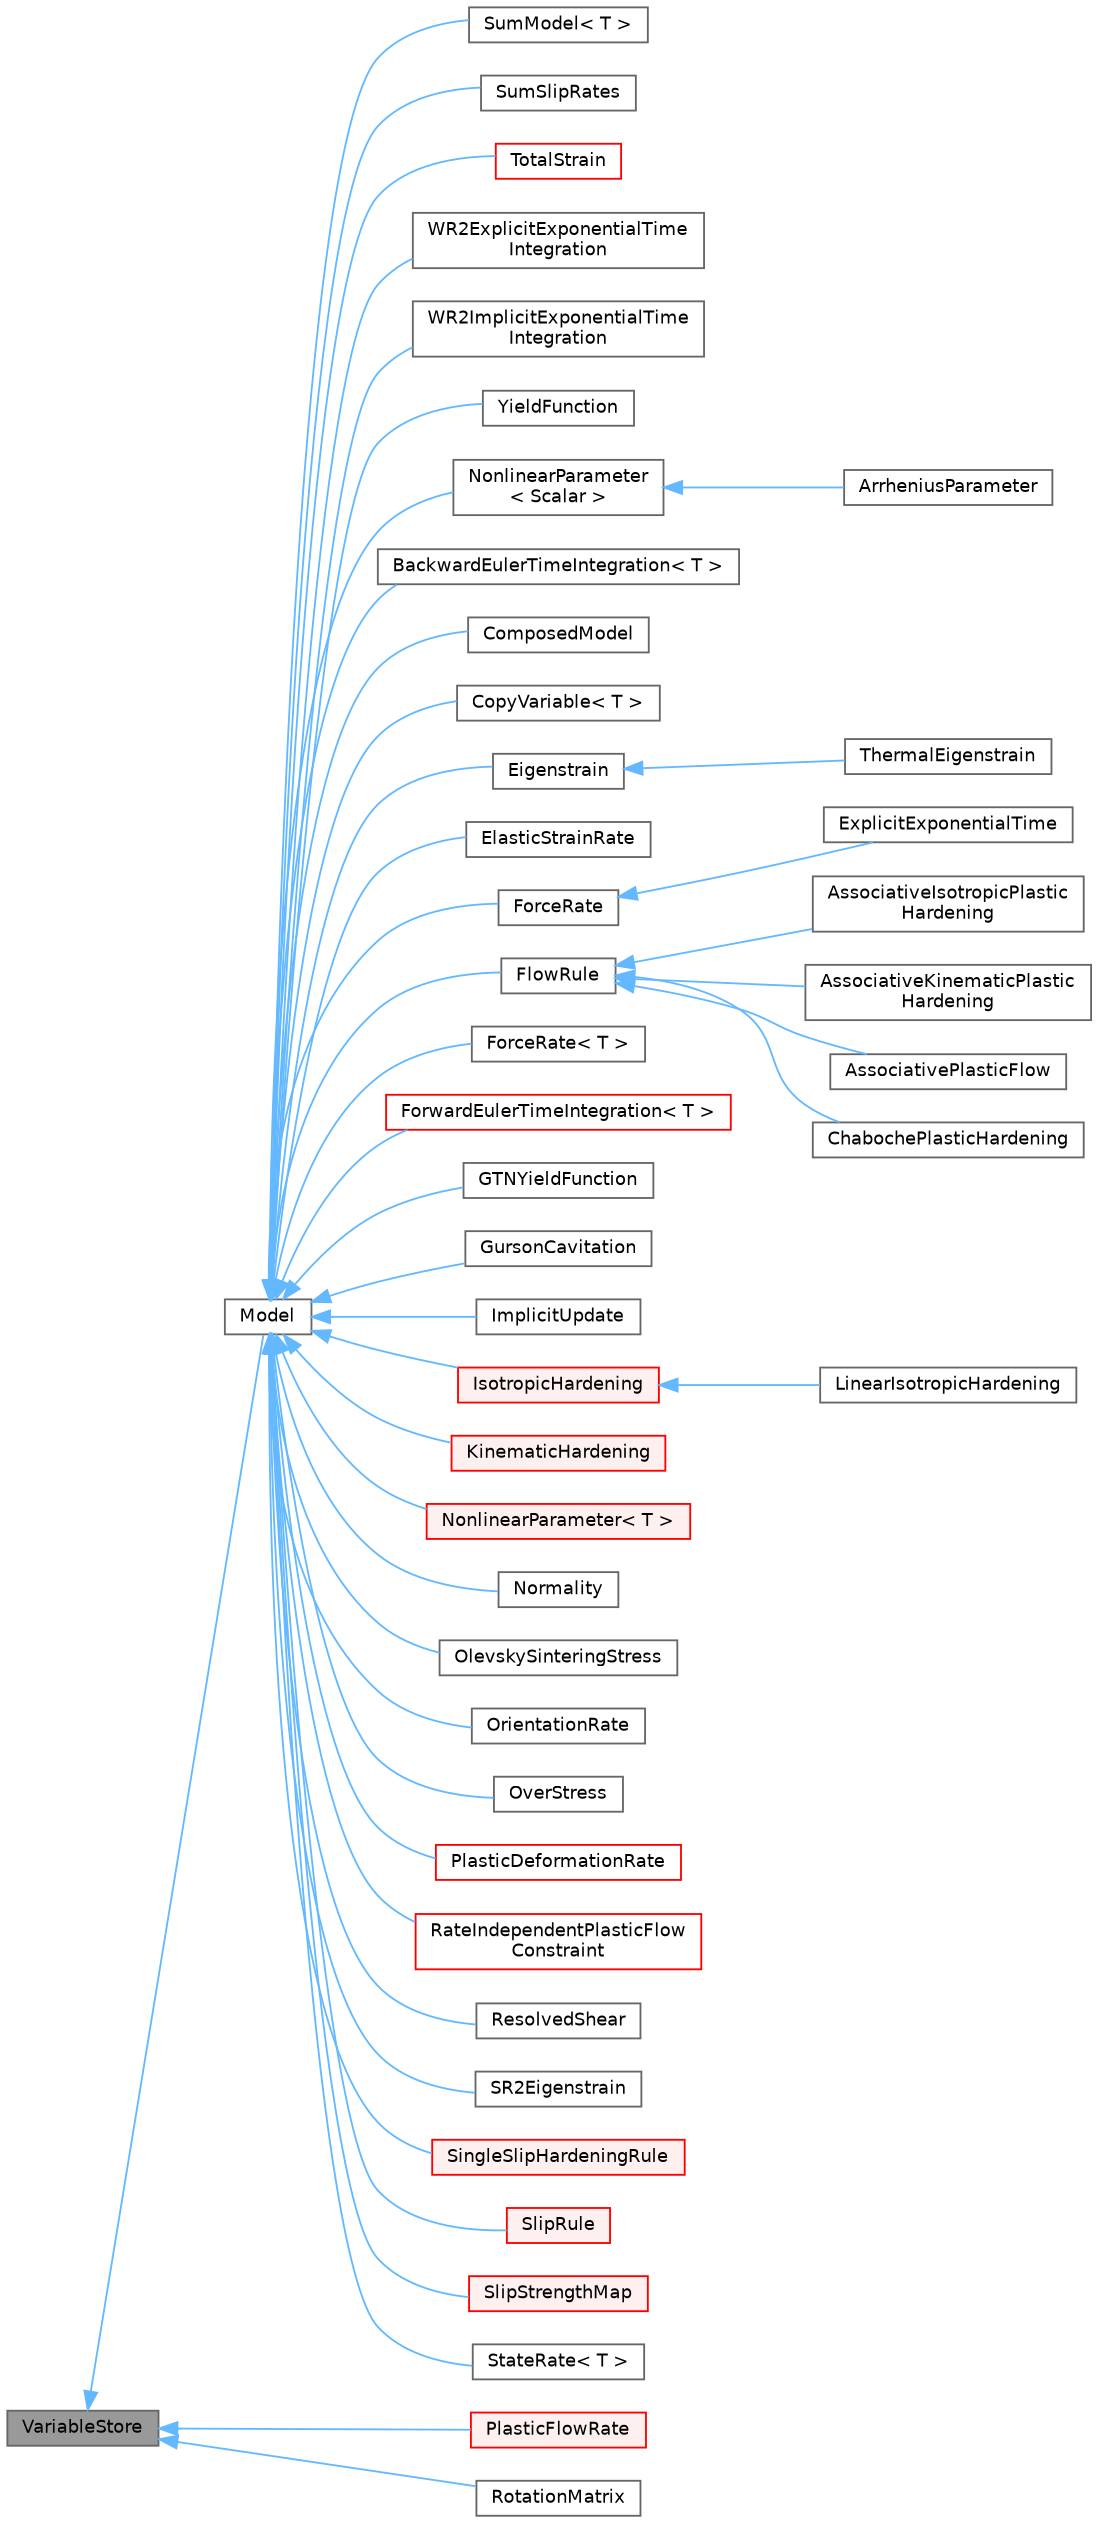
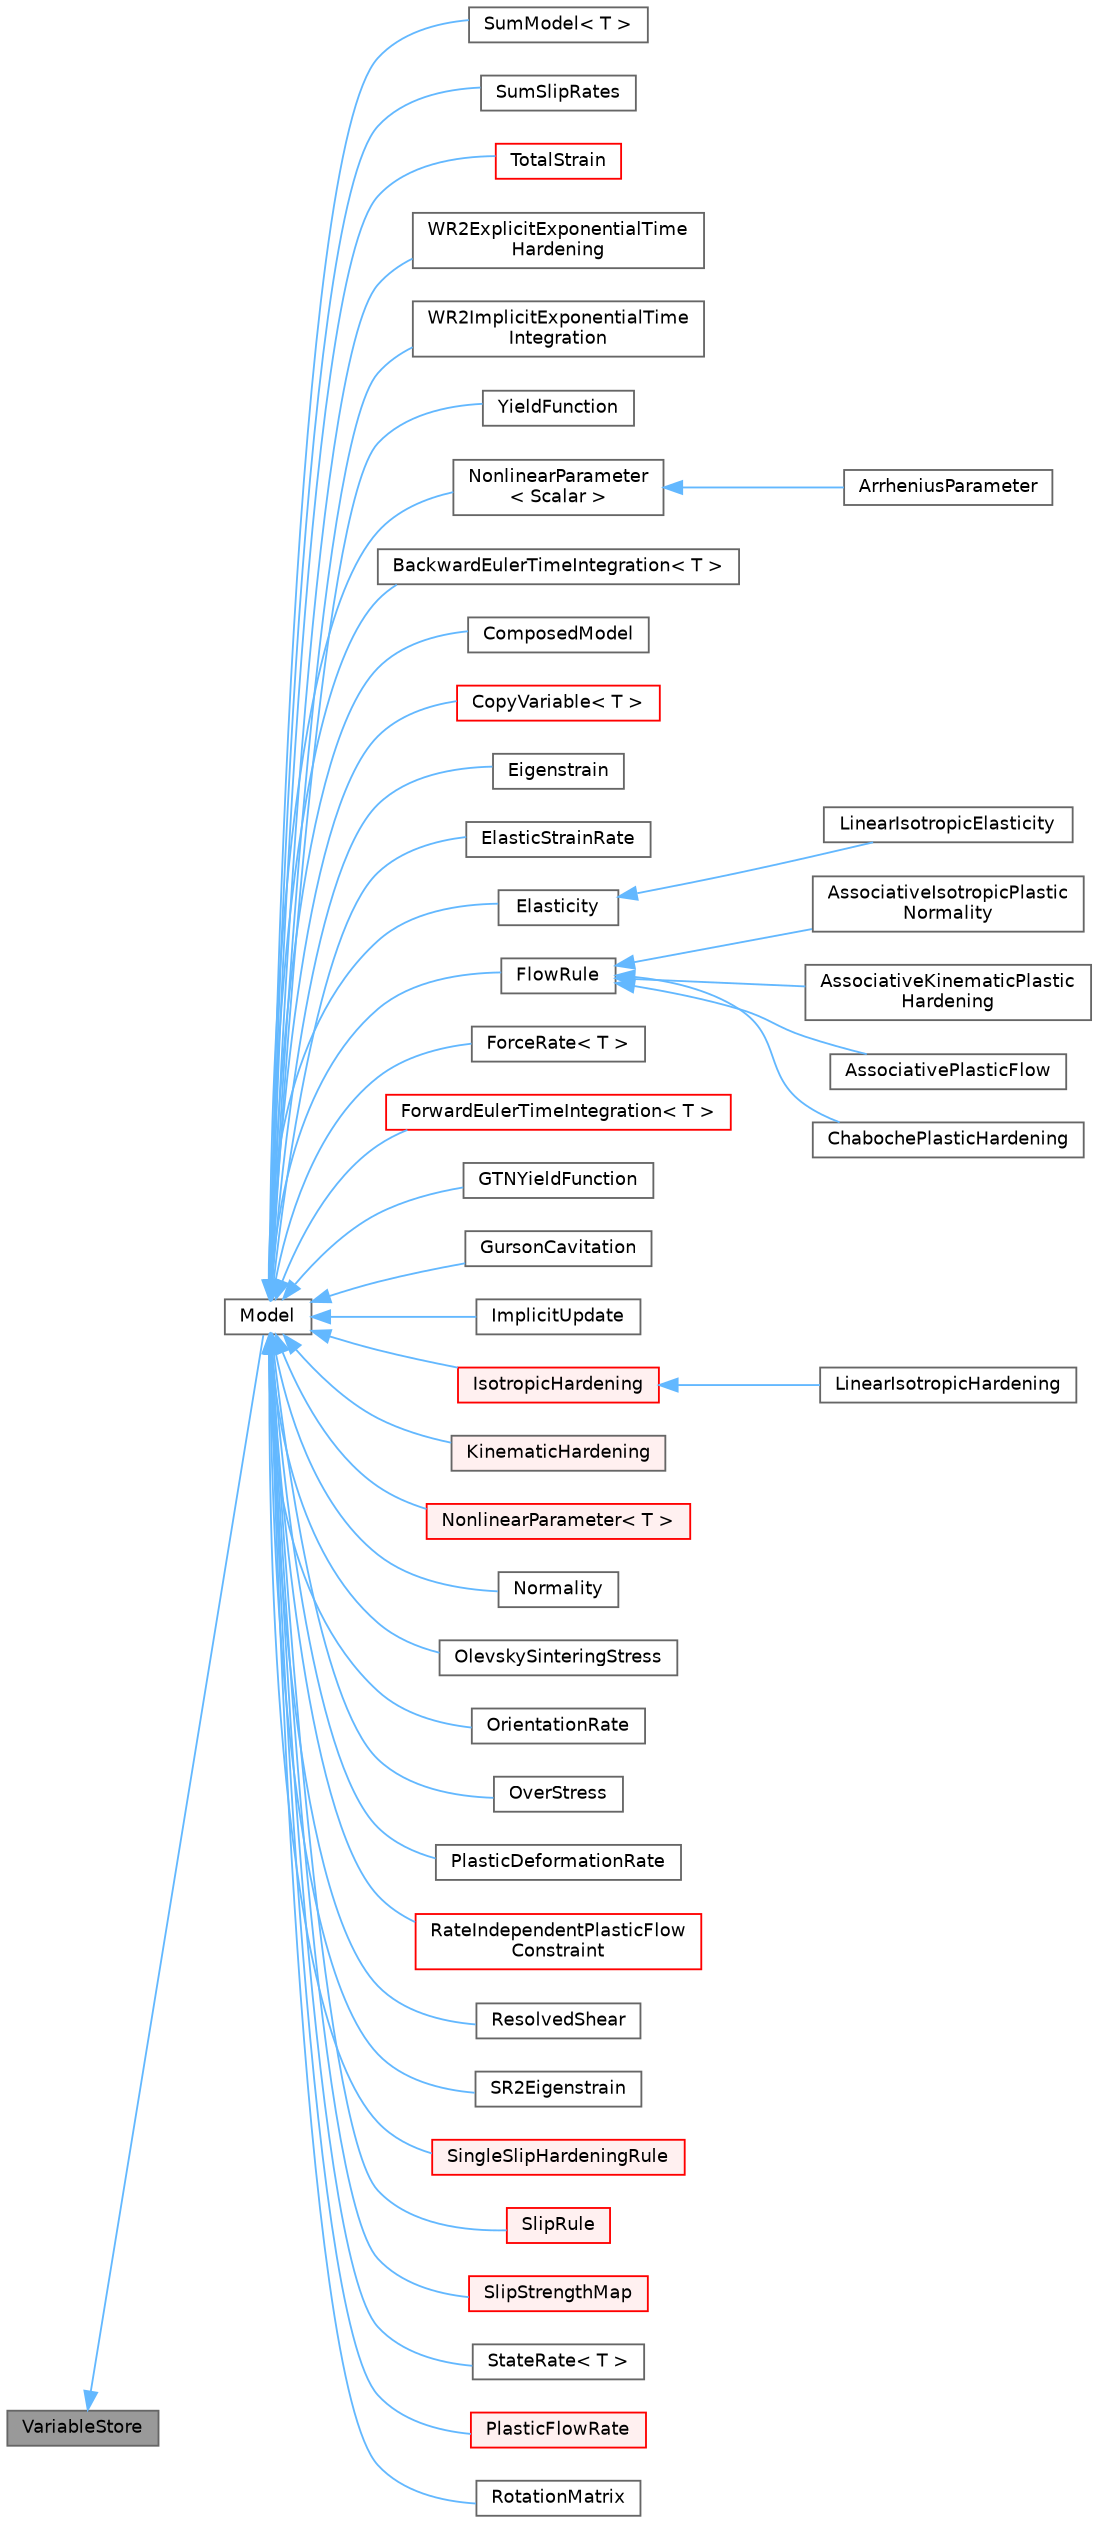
  digraph {
    fontname="DejaVu Sans"
    rankdir=LR
    node [color=gray40 fillcolor=white fontname="DejaVu Sans" fontsize=10 shape=box style=filled]
    edge [color=steelblue1 dir=back fontname="DejaVu Sans" fontsize=10 labelfontname=Helvetica labelfontsize=10 style=solid]
    n1 [fillcolor=grey60 fontcolor=black height=0.2 label=VariableStore width=0.4]
    n2 [height=0.2 label=Model width=0.4]
    n3 [height=0.2 label="NonlinearParameter\l\< Scalar \>" width=0.4]
    n4 [height=0.2 label="BackwardEulerTimeIntegration\< T \>" width=0.4]
    n5 [height=0.2 label=ComposedModel width=0.4]
-   n6 [height=0.2 label="CopyVariable\< T \>" width=0.4]
+   n6 [color=red height=0.2 label="CopyVariable\< T \>" width=0.4]
    n7 [height=0.2 label=Eigenstrain width=0.4]
    n8 [height=0.2 label=ElasticStrainRate width=0.4]
-   n9 [height=0.2 label=ForceRate width=0.4]
+   n9 [height=0.2 label=Elasticity width=0.4]
    n10 [height=0.2 label=FlowRule width=0.4]
    n11 [height=0.2 label="ForceRate\< T \>" width=0.4]
    n12 [color=red height=0.2 label="ForwardEulerTimeIntegration\< T \>" width=0.4]
    n13 [height=0.2 label=GTNYieldFunction width=0.4]
    n14 [height=0.2 label=GursonCavitation width=0.4]
    n15 [height=0.2 label=ImplicitUpdate width=0.4]
    n16 [color=red fillcolor="#FFF0F0" height=0.2 label=IsotropicHardening width=0.4]
-   n17 [color=red fillcolor="#FFF0F0" height=0.2 label=KinematicHardening width=0.4]
+   n17 [fillcolor="#FFF0F0" height=0.2 label=KinematicHardening width=0.4]
    n18 [color=red fillcolor="#FFF0F0" height=0.2 label="NonlinearParameter\< T \>" width=0.4]
    n19 [height=0.2 label=Normality width=0.4]
    n20 [height=0.2 label=OlevskySinteringStress width=0.4]
    n21 [height=0.2 label=OrientationRate width=0.4]
    n22 [height=0.2 label=OverStress width=0.4]
-   n23 [color=red height=0.2 label=PlasticDeformationRate width=0.4]
+   n23 [height=0.2 label=PlasticDeformationRate width=0.4]
    n24 [color=red fillcolor="#FFF0F0" height=0.2 label=PlasticFlowRate width=0.4]
    n25 [color=red height=0.2 label="RateIndependentPlasticFlow\lConstraint" width=0.4]
    n26 [height=0.2 label=ResolvedShear width=0.4]
    n27 [height=0.2 label=RotationMatrix width=0.4]
    n28 [height=0.2 label=SR2Eigenstrain width=0.4]
    n29 [color=red fillcolor="#FFF0F0" height=0.2 label=SingleSlipHardeningRule width=0.4]
    n30 [color=red fillcolor="#FFF0F0" height=0.2 label=SlipRule width=0.4]
    n31 [color=red fillcolor="#FFF0F0" height=0.2 label=SlipStrengthMap width=0.4]
    n32 [height=0.2 label="StateRate\< T \>" width=0.4]
    n33 [height=0.2 label="SumModel\< T \>" width=0.4]
    n34 [height=0.2 label=SumSlipRates width=0.4]
    n35 [color=red height=0.2 label=TotalStrain width=0.4]
-   n36 [height=0.2 label="WR2ExplicitExponentialTime\lIntegration" width=0.4]
+   n36 [height=0.2 label="WR2ExplicitExponentialTime\lHardening" width=0.4]
    n37 [height=0.2 label="WR2ImplicitExponentialTime\lIntegration" width=0.4]
    n38 [height=0.2 label=YieldFunction width=0.4]
    n39 [height=0.2 label=ArrheniusParameter width=0.4]
-   n40 [height=0.2 label=ThermalEigenstrain width=0.4]
-   n41 [height=0.2 label=ExplicitExponentialTime width=0.4]
-   n42 [height=0.2 label="AssociativeIsotropicPlastic\lHardening" width=0.4]
+   n41 [height=0.2 label=LinearIsotropicElasticity width=0.4]
+   n42 [height=0.2 label="AssociativeIsotropicPlastic\lNormality" width=0.4]
    n43 [height=0.2 label="AssociativeKinematicPlastic\lHardening" width=0.4]
    n44 [height=0.2 label=AssociativePlasticFlow width=0.4]
    n45 [height=0.2 label=ChabochePlasticHardening width=0.4]
    n46 [height=0.2 label=LinearIsotropicHardening width=0.4]
    n1 -> n2
    n2 -> n3
    n2 -> n4
    n2 -> n5
    n2 -> n6
    n2 -> n7
    n2 -> n8
    n2 -> n9
    n2 -> n10
    n2 -> n11
    n2 -> n12
    n2 -> n13
    n2 -> n14
    n2 -> n15
    n2 -> n16
    n2 -> n17
    n2 -> n18
    n2 -> n19
    n2 -> n20
    n2 -> n21
    n2 -> n22
    n2 -> n23
-   n1 -> n24
+   n2 -> n24
    n2 -> n25
    n2 -> n26
-   n1 -> n27
+   n2 -> n27
    n2 -> n28
    n2 -> n29
    n2 -> n30
    n2 -> n31
    n2 -> n32
    n2 -> n33
    n2 -> n34
    n2 -> n35
    n2 -> n36
    n2 -> n37
    n2 -> n38
    n3 -> n39
-   n7 -> n40
    n9 -> n41
    n10 -> n42
    n10 -> n43
    n10 -> n44
    n10 -> n45
    n16 -> n46
  }
